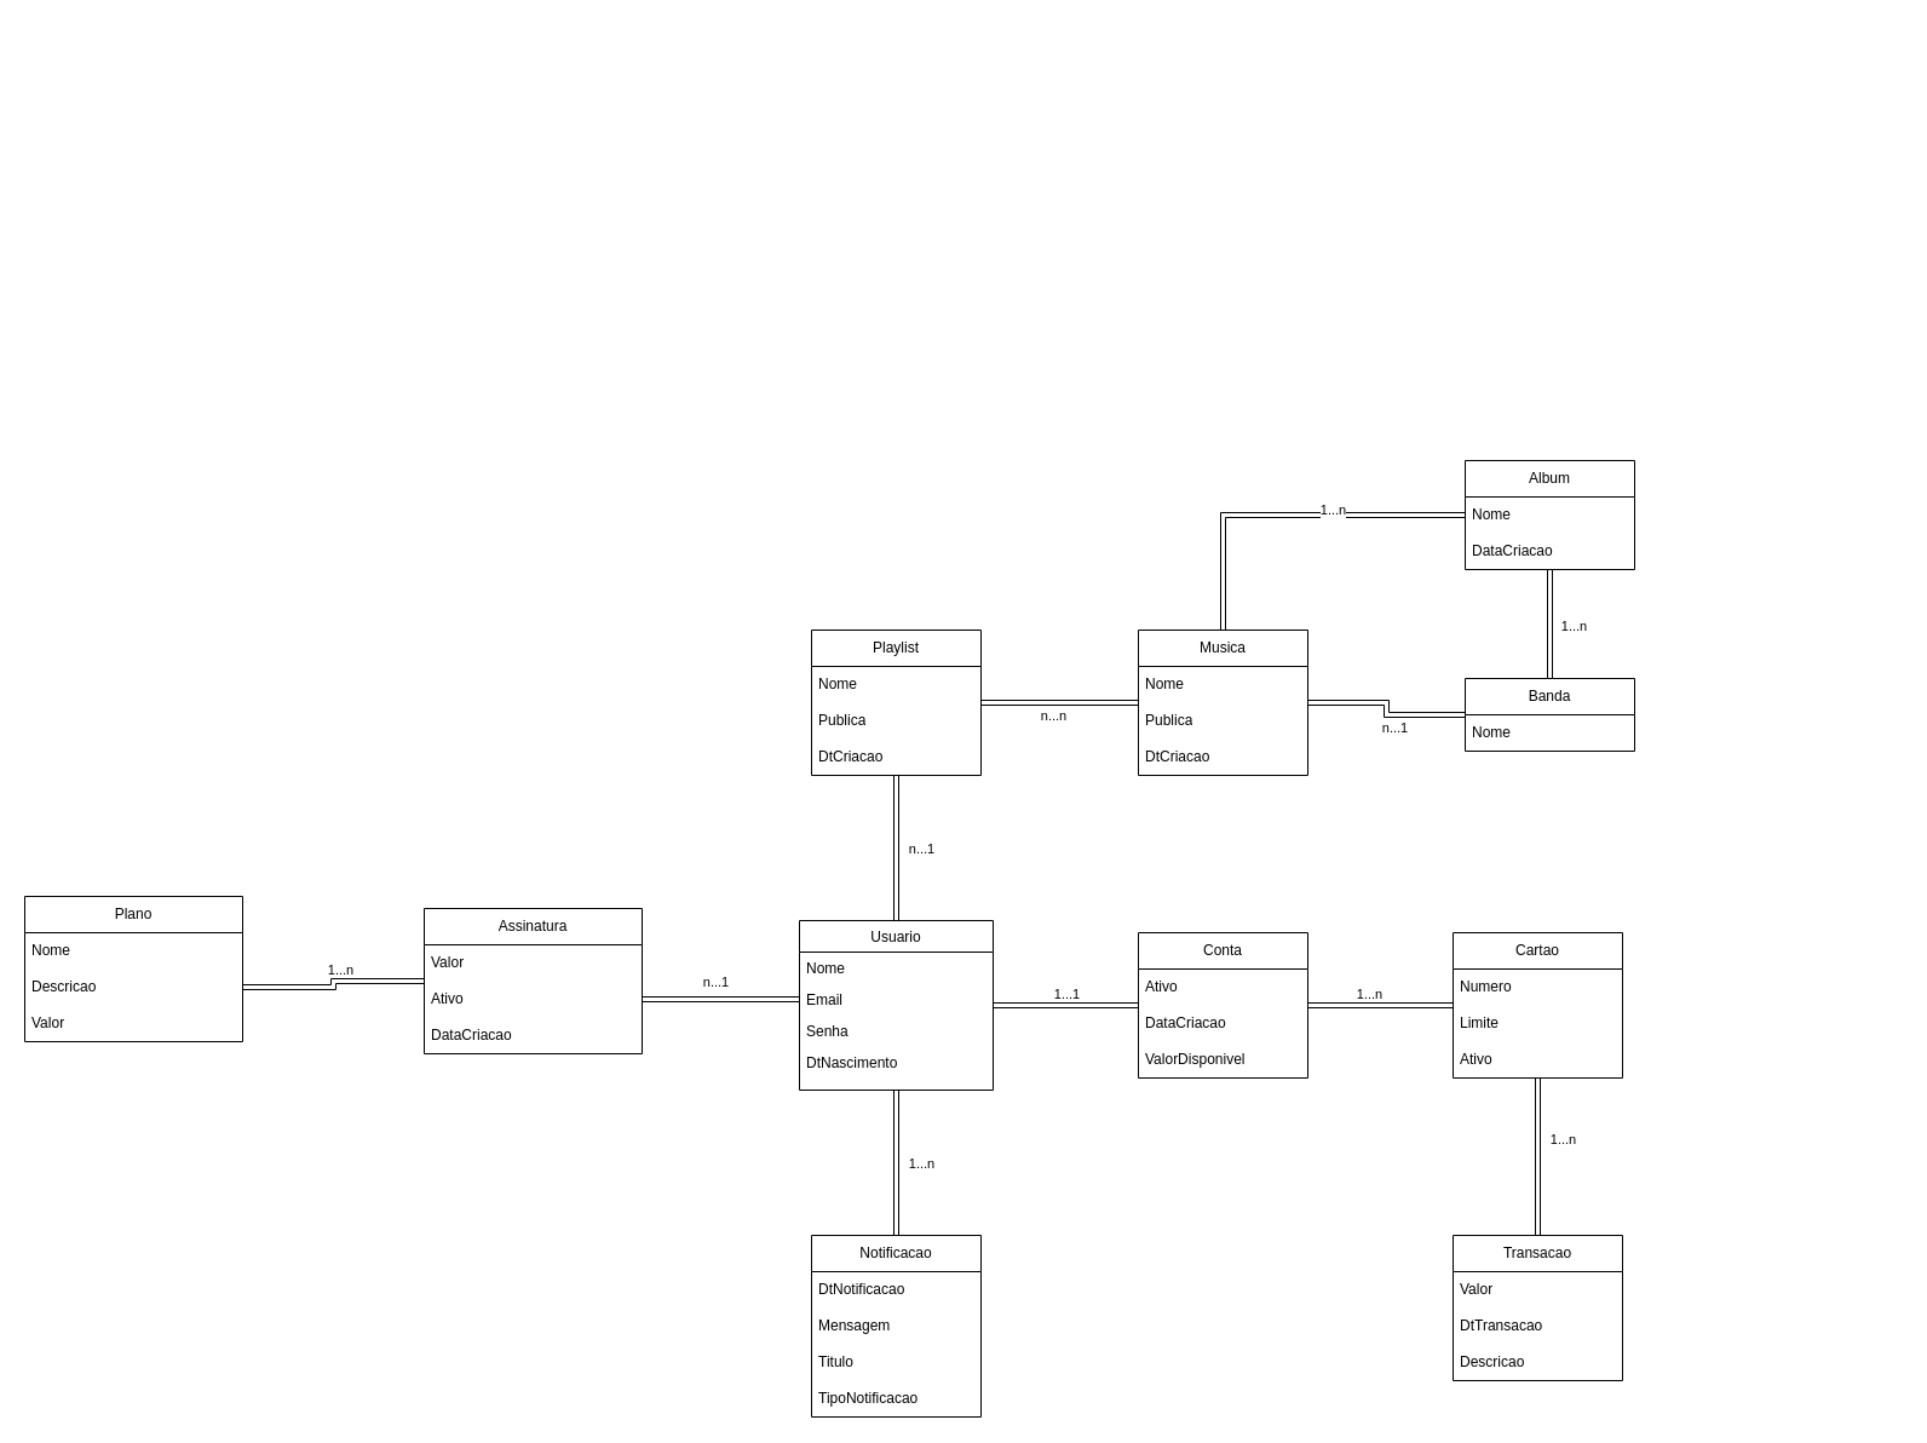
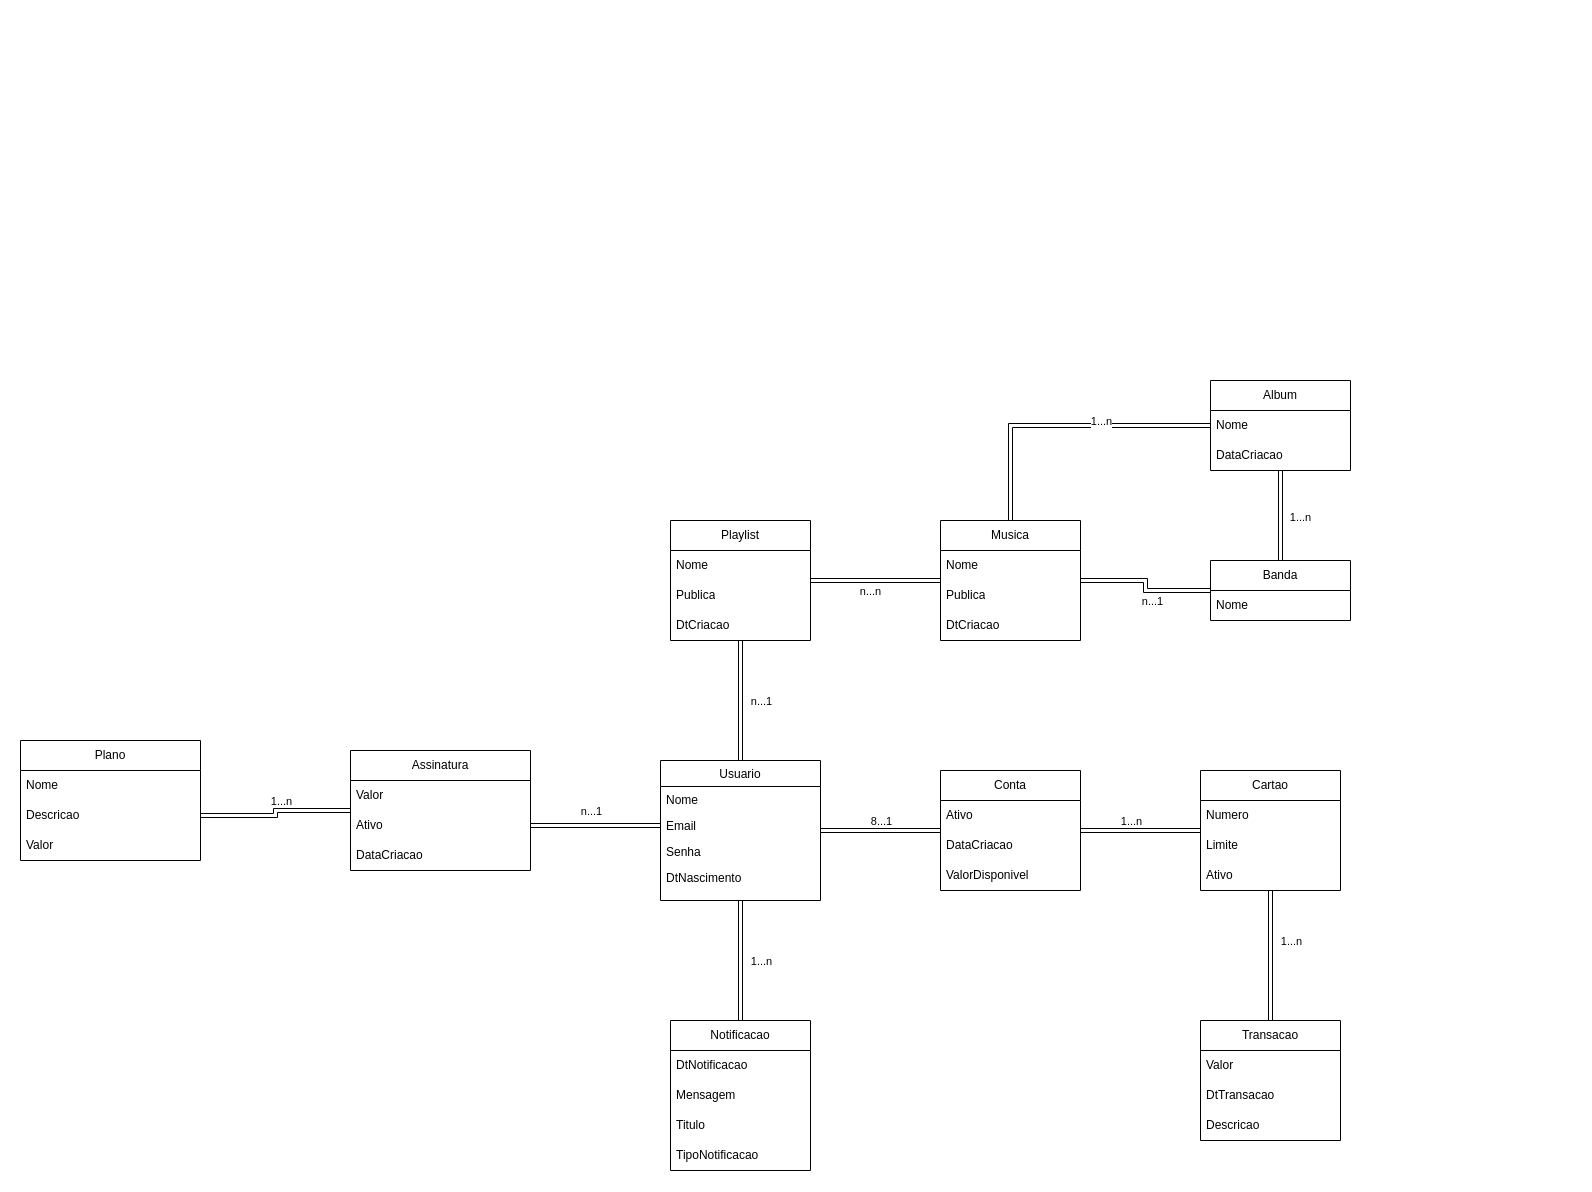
  <mxCell id="0" />
  <mxCell id="1" parent="0" />
  <mxCell id="2" style="edgeStyle=orthogonalEdgeStyle;rounded=0;orthogonalLoop=1;jettySize=auto;html=1;entryX=0.5;entryY=0;entryDx=0;entryDy=0;shape=link;" edge="1" parent="1" source="4" target="23"><mxGeometry relative="1" as="geometry" /></mxCell>
  <mxCell id="3" style="edgeStyle=orthogonalEdgeStyle;rounded=0;orthogonalLoop=1;jettySize=auto;html=1;shape=link;" edge="1" parent="1" source="4" target="10"><mxGeometry relative="1" as="geometry" /></mxCell>
  <mxCell id="4" value="Usuario" style="swimlane;fontStyle=0;align=center;verticalAlign=top;childLayout=stackLayout;horizontal=1;startSize=26;horizontalStack=0;resizeParent=1;resizeLast=0;collapsible=1;marginBottom=0;rounded=0;shadow=0;strokeWidth=1;" parent="1" vertex="1"><mxGeometry x="660" y="760" width="160" height="140" as="geometry"><mxRectangle x="230" y="140" width="160" height="26" as="alternateBounds" /></mxGeometry></mxCell>
  <mxCell id="5" value="Nome" style="text;align=left;verticalAlign=top;spacingLeft=4;spacingRight=4;overflow=hidden;rotatable=0;points=[[0,0.5],[1,0.5]];portConstraint=eastwest;" parent="4" vertex="1"><mxGeometry y="26" width="160" height="26" as="geometry" /></mxCell>
  <mxCell id="6" value="Email" style="text;align=left;verticalAlign=top;spacingLeft=4;spacingRight=4;overflow=hidden;rotatable=0;points=[[0,0.5],[1,0.5]];portConstraint=eastwest;rounded=0;shadow=0;html=0;" parent="4" vertex="1"><mxGeometry y="52" width="160" height="26" as="geometry" /></mxCell>
  <mxCell id="7" value="Senha" style="text;align=left;verticalAlign=top;spacingLeft=4;spacingRight=4;overflow=hidden;rotatable=0;points=[[0,0.5],[1,0.5]];portConstraint=eastwest;rounded=0;shadow=0;html=0;" parent="4" vertex="1"><mxGeometry y="78" width="160" height="26" as="geometry" /></mxCell>
  <mxCell id="8" value="DtNascimento" style="text;align=left;verticalAlign=top;spacingLeft=4;spacingRight=4;overflow=hidden;rotatable=0;points=[[0,0.5],[1,0.5]];portConstraint=eastwest;rounded=0;shadow=0;html=0;" vertex="1" parent="4"><mxGeometry y="104" width="160" height="26" as="geometry" /></mxCell>
  <mxCell id="9" style="edgeStyle=orthogonalEdgeStyle;rounded=0;orthogonalLoop=1;jettySize=auto;html=1;shape=link;" edge="1" parent="1" source="10" target="15"><mxGeometry relative="1" as="geometry" /></mxCell>
  <mxCell id="10" value="Conta" style="swimlane;fontStyle=0;childLayout=stackLayout;horizontal=1;startSize=30;horizontalStack=0;resizeParent=1;resizeParentMax=0;resizeLast=0;collapsible=1;marginBottom=0;whiteSpace=wrap;html=1;" vertex="1" parent="1"><mxGeometry x="940" y="770" width="140" height="120" as="geometry" /></mxCell>
  <mxCell id="11" value="Ativo" style="text;strokeColor=none;fillColor=none;align=left;verticalAlign=middle;spacingLeft=4;spacingRight=4;overflow=hidden;points=[[0,0.5],[1,0.5]];portConstraint=eastwest;rotatable=0;whiteSpace=wrap;html=1;" vertex="1" parent="10"><mxGeometry y="30" width="140" height="30" as="geometry" /></mxCell>
  <mxCell id="12" value="DataCriacao" style="text;strokeColor=none;fillColor=none;align=left;verticalAlign=middle;spacingLeft=4;spacingRight=4;overflow=hidden;points=[[0,0.5],[1,0.5]];portConstraint=eastwest;rotatable=0;whiteSpace=wrap;html=1;" vertex="1" parent="10"><mxGeometry y="60" width="140" height="30" as="geometry" /></mxCell>
  <mxCell id="13" value="ValorDisponivel" style="text;strokeColor=none;fillColor=none;align=left;verticalAlign=middle;spacingLeft=4;spacingRight=4;overflow=hidden;points=[[0,0.5],[1,0.5]];portConstraint=eastwest;rotatable=0;whiteSpace=wrap;html=1;" vertex="1" parent="10"><mxGeometry y="90" width="140" height="30" as="geometry" /></mxCell>
  <mxCell id="14" style="edgeStyle=orthogonalEdgeStyle;rounded=0;orthogonalLoop=1;jettySize=auto;html=1;shape=link;" edge="1" parent="1" source="15" target="19"><mxGeometry relative="1" as="geometry" /></mxCell>
  <mxCell id="15" value="Cartao" style="swimlane;fontStyle=0;childLayout=stackLayout;horizontal=1;startSize=30;horizontalStack=0;resizeParent=1;resizeParentMax=0;resizeLast=0;collapsible=1;marginBottom=0;whiteSpace=wrap;html=1;" vertex="1" parent="1"><mxGeometry x="1200" y="770" width="140" height="120" as="geometry" /></mxCell>
  <mxCell id="16" value="Numero" style="text;strokeColor=none;fillColor=none;align=left;verticalAlign=middle;spacingLeft=4;spacingRight=4;overflow=hidden;points=[[0,0.5],[1,0.5]];portConstraint=eastwest;rotatable=0;whiteSpace=wrap;html=1;" vertex="1" parent="15"><mxGeometry y="30" width="140" height="30" as="geometry" /></mxCell>
  <mxCell id="17" value="Limite" style="text;strokeColor=none;fillColor=none;align=left;verticalAlign=middle;spacingLeft=4;spacingRight=4;overflow=hidden;points=[[0,0.5],[1,0.5]];portConstraint=eastwest;rotatable=0;whiteSpace=wrap;html=1;" vertex="1" parent="15"><mxGeometry y="60" width="140" height="30" as="geometry" /></mxCell>
  <mxCell id="18" value="Ativo" style="text;strokeColor=none;fillColor=none;align=left;verticalAlign=middle;spacingLeft=4;spacingRight=4;overflow=hidden;points=[[0,0.5],[1,0.5]];portConstraint=eastwest;rotatable=0;whiteSpace=wrap;html=1;" vertex="1" parent="15"><mxGeometry y="90" width="140" height="30" as="geometry" /></mxCell>
  <mxCell id="19" value="Transacao" style="swimlane;fontStyle=0;childLayout=stackLayout;horizontal=1;startSize=30;horizontalStack=0;resizeParent=1;resizeParentMax=0;resizeLast=0;collapsible=1;marginBottom=0;whiteSpace=wrap;html=1;" vertex="1" parent="1"><mxGeometry x="1200" y="1020" width="140" height="120" as="geometry" /></mxCell>
  <mxCell id="20" value="Valor" style="text;strokeColor=none;fillColor=none;align=left;verticalAlign=middle;spacingLeft=4;spacingRight=4;overflow=hidden;points=[[0,0.5],[1,0.5]];portConstraint=eastwest;rotatable=0;whiteSpace=wrap;html=1;" vertex="1" parent="19"><mxGeometry y="30" width="140" height="30" as="geometry" /></mxCell>
  <mxCell id="21" value="DtTransacao" style="text;strokeColor=none;fillColor=none;align=left;verticalAlign=middle;spacingLeft=4;spacingRight=4;overflow=hidden;points=[[0,0.5],[1,0.5]];portConstraint=eastwest;rotatable=0;whiteSpace=wrap;html=1;" vertex="1" parent="19"><mxGeometry y="60" width="140" height="30" as="geometry" /></mxCell>
  <mxCell id="22" value="Descricao" style="text;strokeColor=none;fillColor=none;align=left;verticalAlign=middle;spacingLeft=4;spacingRight=4;overflow=hidden;points=[[0,0.5],[1,0.5]];portConstraint=eastwest;rotatable=0;whiteSpace=wrap;html=1;" vertex="1" parent="19"><mxGeometry y="90" width="140" height="30" as="geometry" /></mxCell>
  <mxCell id="23" value="Notificacao" style="swimlane;fontStyle=0;childLayout=stackLayout;horizontal=1;startSize=30;horizontalStack=0;resizeParent=1;resizeParentMax=0;resizeLast=0;collapsible=1;marginBottom=0;whiteSpace=wrap;html=1;" vertex="1" parent="1"><mxGeometry x="670" y="1020" width="140" height="150" as="geometry" /></mxCell>
  <mxCell id="24" value="DtNotificacao" style="text;strokeColor=none;fillColor=none;align=left;verticalAlign=middle;spacingLeft=4;spacingRight=4;overflow=hidden;points=[[0,0.5],[1,0.5]];portConstraint=eastwest;rotatable=0;whiteSpace=wrap;html=1;" vertex="1" parent="23"><mxGeometry y="30" width="140" height="30" as="geometry" /></mxCell>
  <mxCell id="25" value="Mensagem" style="text;strokeColor=none;fillColor=none;align=left;verticalAlign=middle;spacingLeft=4;spacingRight=4;overflow=hidden;points=[[0,0.5],[1,0.5]];portConstraint=eastwest;rotatable=0;whiteSpace=wrap;html=1;" vertex="1" parent="23"><mxGeometry y="60" width="140" height="30" as="geometry" /></mxCell>
  <mxCell id="26" value="Titulo" style="text;strokeColor=none;fillColor=none;align=left;verticalAlign=middle;spacingLeft=4;spacingRight=4;overflow=hidden;points=[[0,0.5],[1,0.5]];portConstraint=eastwest;rotatable=0;whiteSpace=wrap;html=1;" vertex="1" parent="23"><mxGeometry y="90" width="140" height="30" as="geometry" /></mxCell>
  <mxCell id="27" value="TipoNotificacao" style="text;strokeColor=none;fillColor=none;align=left;verticalAlign=middle;spacingLeft=4;spacingRight=4;overflow=hidden;points=[[0,0.5],[1,0.5]];portConstraint=eastwest;rotatable=0;whiteSpace=wrap;html=1;" vertex="1" parent="23"><mxGeometry y="120" width="140" height="30" as="geometry" /></mxCell>
  <mxCell id="28" style="edgeStyle=orthogonalEdgeStyle;rounded=0;orthogonalLoop=1;jettySize=auto;html=1;shape=link;" edge="1" parent="1" source="29" target="35"><mxGeometry relative="1" as="geometry" /></mxCell>
  <mxCell id="29" value="Assinatura" style="swimlane;fontStyle=0;childLayout=stackLayout;horizontal=1;startSize=30;horizontalStack=0;resizeParent=1;resizeParentMax=0;resizeLast=0;collapsible=1;marginBottom=0;whiteSpace=wrap;html=1;" vertex="1" parent="1"><mxGeometry x="350" y="750" width="180" height="120" as="geometry" /></mxCell>
  <mxCell id="30" value="Valor" style="text;strokeColor=none;fillColor=none;align=left;verticalAlign=middle;spacingLeft=4;spacingRight=4;overflow=hidden;points=[[0,0.5],[1,0.5]];portConstraint=eastwest;rotatable=0;whiteSpace=wrap;html=1;" vertex="1" parent="29"><mxGeometry y="30" width="180" height="30" as="geometry" /></mxCell>
  <mxCell id="31" value="Ativo" style="text;strokeColor=none;fillColor=none;align=left;verticalAlign=middle;spacingLeft=4;spacingRight=4;overflow=hidden;points=[[0,0.5],[1,0.5]];portConstraint=eastwest;rotatable=0;whiteSpace=wrap;html=1;" vertex="1" parent="29"><mxGeometry y="60" width="180" height="30" as="geometry" /></mxCell>
  <mxCell id="32" value="DataCriacao" style="text;strokeColor=none;fillColor=none;align=left;verticalAlign=middle;spacingLeft=4;spacingRight=4;overflow=hidden;points=[[0,0.5],[1,0.5]];portConstraint=eastwest;rotatable=0;whiteSpace=wrap;html=1;" vertex="1" parent="29"><mxGeometry y="90" width="180" height="30" as="geometry" /></mxCell>
  <mxCell id="33" value="Plano" style="swimlane;fontStyle=0;childLayout=stackLayout;horizontal=1;startSize=30;horizontalStack=0;resizeParent=1;resizeParentMax=0;resizeLast=0;collapsible=1;marginBottom=0;whiteSpace=wrap;html=1;" vertex="1" parent="1"><mxGeometry x="20" y="740" width="180" height="120" as="geometry" /></mxCell>
  <mxCell id="34" value="Nome" style="text;strokeColor=none;fillColor=none;align=left;verticalAlign=middle;spacingLeft=4;spacingRight=4;overflow=hidden;points=[[0,0.5],[1,0.5]];portConstraint=eastwest;rotatable=0;whiteSpace=wrap;html=1;" vertex="1" parent="33"><mxGeometry y="30" width="180" height="30" as="geometry" /></mxCell>
  <mxCell id="35" value="Descricao" style="text;strokeColor=none;fillColor=none;align=left;verticalAlign=middle;spacingLeft=4;spacingRight=4;overflow=hidden;points=[[0,0.5],[1,0.5]];portConstraint=eastwest;rotatable=0;whiteSpace=wrap;html=1;" vertex="1" parent="33"><mxGeometry y="60" width="180" height="30" as="geometry" /></mxCell>
  <mxCell id="36" value="Valor" style="text;strokeColor=none;fillColor=none;align=left;verticalAlign=middle;spacingLeft=4;spacingRight=4;overflow=hidden;points=[[0,0.5],[1,0.5]];portConstraint=eastwest;rotatable=0;whiteSpace=wrap;html=1;" vertex="1" parent="33"><mxGeometry y="90" width="180" height="30" as="geometry" /></mxCell>
  <mxCell id="37" style="edgeStyle=orthogonalEdgeStyle;rounded=0;orthogonalLoop=1;jettySize=auto;html=1;entryX=0.5;entryY=0;entryDx=0;entryDy=0;shape=link;" edge="1" parent="1" source="39" target="4"><mxGeometry relative="1" as="geometry" /></mxCell>
  <mxCell id="38" style="edgeStyle=orthogonalEdgeStyle;rounded=0;orthogonalLoop=1;jettySize=auto;html=1;shape=link;" edge="1" parent="1" source="39" target="44"><mxGeometry relative="1" as="geometry" /></mxCell>
  <mxCell id="39" value="Playlist" style="swimlane;fontStyle=0;childLayout=stackLayout;horizontal=1;startSize=30;horizontalStack=0;resizeParent=1;resizeParentMax=0;resizeLast=0;collapsible=1;marginBottom=0;whiteSpace=wrap;html=1;" vertex="1" parent="1"><mxGeometry x="670" y="520" width="140" height="120" as="geometry" /></mxCell>
  <mxCell id="40" value="Nome" style="text;strokeColor=none;fillColor=none;align=left;verticalAlign=middle;spacingLeft=4;spacingRight=4;overflow=hidden;points=[[0,0.5],[1,0.5]];portConstraint=eastwest;rotatable=0;whiteSpace=wrap;html=1;" vertex="1" parent="39"><mxGeometry y="30" width="140" height="30" as="geometry" /></mxCell>
  <mxCell id="41" value="Publica" style="text;strokeColor=none;fillColor=none;align=left;verticalAlign=middle;spacingLeft=4;spacingRight=4;overflow=hidden;points=[[0,0.5],[1,0.5]];portConstraint=eastwest;rotatable=0;whiteSpace=wrap;html=1;" vertex="1" parent="39"><mxGeometry y="60" width="140" height="30" as="geometry" /></mxCell>
  <mxCell id="42" value="DtCriacao" style="text;strokeColor=none;fillColor=none;align=left;verticalAlign=middle;spacingLeft=4;spacingRight=4;overflow=hidden;points=[[0,0.5],[1,0.5]];portConstraint=eastwest;rotatable=0;whiteSpace=wrap;html=1;" vertex="1" parent="39"><mxGeometry y="90" width="140" height="30" as="geometry" /></mxCell>
  <mxCell id="43" style="edgeStyle=orthogonalEdgeStyle;rounded=0;orthogonalLoop=1;jettySize=auto;html=1;shape=link;" edge="1" parent="1" source="44" target="49"><mxGeometry relative="1" as="geometry" /></mxCell>
  <mxCell id="44" value="Musica" style="swimlane;fontStyle=0;childLayout=stackLayout;horizontal=1;startSize=30;horizontalStack=0;resizeParent=1;resizeParentMax=0;resizeLast=0;collapsible=1;marginBottom=0;whiteSpace=wrap;html=1;" vertex="1" parent="1"><mxGeometry x="940" y="520" width="140" height="120" as="geometry" /></mxCell>
  <mxCell id="45" value="Nome" style="text;strokeColor=none;fillColor=none;align=left;verticalAlign=middle;spacingLeft=4;spacingRight=4;overflow=hidden;points=[[0,0.5],[1,0.5]];portConstraint=eastwest;rotatable=0;whiteSpace=wrap;html=1;" vertex="1" parent="44"><mxGeometry y="30" width="140" height="30" as="geometry" /></mxCell>
  <mxCell id="46" value="Publica" style="text;strokeColor=none;fillColor=none;align=left;verticalAlign=middle;spacingLeft=4;spacingRight=4;overflow=hidden;points=[[0,0.5],[1,0.5]];portConstraint=eastwest;rotatable=0;whiteSpace=wrap;html=1;" vertex="1" parent="44"><mxGeometry y="60" width="140" height="30" as="geometry" /></mxCell>
  <mxCell id="47" value="DtCriacao" style="text;strokeColor=none;fillColor=none;align=left;verticalAlign=middle;spacingLeft=4;spacingRight=4;overflow=hidden;points=[[0,0.5],[1,0.5]];portConstraint=eastwest;rotatable=0;whiteSpace=wrap;html=1;" vertex="1" parent="44"><mxGeometry y="90" width="140" height="30" as="geometry" /></mxCell>
  <mxCell id="48" style="edgeStyle=orthogonalEdgeStyle;rounded=0;orthogonalLoop=1;jettySize=auto;html=1;shape=link;" edge="1" parent="1" source="49" target="52"><mxGeometry relative="1" as="geometry" /></mxCell>
  <mxCell id="49" value="Banda" style="swimlane;fontStyle=0;childLayout=stackLayout;horizontal=1;startSize=30;horizontalStack=0;resizeParent=1;resizeParentMax=0;resizeLast=0;collapsible=1;marginBottom=0;whiteSpace=wrap;html=1;" vertex="1" parent="1"><mxGeometry x="1210" y="560" width="140" height="60" as="geometry" /></mxCell>
  <mxCell id="50" value="Nome" style="text;strokeColor=none;fillColor=none;align=left;verticalAlign=middle;spacingLeft=4;spacingRight=4;overflow=hidden;points=[[0,0.5],[1,0.5]];portConstraint=eastwest;rotatable=0;whiteSpace=wrap;html=1;" vertex="1" parent="49"><mxGeometry y="30" width="140" height="30" as="geometry" /></mxCell>
  <mxCell id="51" style="edgeStyle=orthogonalEdgeStyle;rounded=0;orthogonalLoop=1;jettySize=auto;html=1;shape=link;" edge="1" parent="1" source="52" target="44"><mxGeometry relative="1" as="geometry" /></mxCell>
  <mxCell id="52" value="Album" style="swimlane;fontStyle=0;childLayout=stackLayout;horizontal=1;startSize=30;horizontalStack=0;resizeParent=1;resizeParentMax=0;resizeLast=0;collapsible=1;marginBottom=0;whiteSpace=wrap;html=1;" vertex="1" parent="1"><mxGeometry x="1210" y="380" width="140" height="90" as="geometry" /></mxCell>
  <mxCell id="53" value="Nome" style="text;strokeColor=none;fillColor=none;align=left;verticalAlign=middle;spacingLeft=4;spacingRight=4;overflow=hidden;points=[[0,0.5],[1,0.5]];portConstraint=eastwest;rotatable=0;whiteSpace=wrap;html=1;" vertex="1" parent="52"><mxGeometry y="30" width="140" height="30" as="geometry" /></mxCell>
  <mxCell id="54" value="DataCriacao" style="text;strokeColor=none;fillColor=none;align=left;verticalAlign=middle;spacingLeft=4;spacingRight=4;overflow=hidden;points=[[0,0.5],[1,0.5]];portConstraint=eastwest;rotatable=0;whiteSpace=wrap;html=1;" vertex="1" parent="52"><mxGeometry y="60" width="140" height="30" as="geometry" /></mxCell>
  <mxCell id="55" style="rounded=0;orthogonalLoop=1;jettySize=auto;html=1;entryX=1;entryY=0.5;entryDx=0;entryDy=0;shape=link;" edge="1" parent="1" source="6" target="31"><mxGeometry relative="1" as="geometry" /></mxCell>
  <mxCell id="56" value="1...n" style="edgeLabel;html=1;align=center;verticalAlign=middle;resizable=0;points=[];" vertex="1" connectable="0" parent="1"><mxGeometry x="1570" y="116" as="geometry"><mxPoint x="-271" y="400" as="offset" /></mxGeometry></mxCell>
  <mxCell id="57" value="n...1" style="edgeLabel;html=1;align=center;verticalAlign=middle;resizable=0;points=[];" vertex="1" connectable="0" parent="1"><mxGeometry x="1553" y="153" as="geometry"><mxPoint x="-402" y="447" as="offset" /></mxGeometry></mxCell>
  <mxCell id="58" value="1...n" style="edgeLabel;html=1;align=center;verticalAlign=middle;resizable=0;points=[];" vertex="1" connectable="0" parent="1"><mxGeometry x="1371" y="20" as="geometry"><mxPoint x="-271" y="400" as="offset" /></mxGeometry></mxCell>
  <mxCell id="59" value="n...n" style="edgeLabel;html=1;align=center;verticalAlign=middle;resizable=0;points=[];" vertex="1" connectable="0" parent="1"><mxGeometry x="1200" y="168" as="geometry"><mxPoint x="-331" y="422" as="offset" /></mxGeometry></mxCell>
  <mxCell id="60" value="n...1" style="edgeLabel;html=1;align=center;verticalAlign=middle;resizable=0;points=[];" vertex="1" connectable="0" parent="1"><mxGeometry x="760" as="geometry" y="700" /></mxCell>
  <mxCell id="61" value="1...n" style="edgeLabel;html=1;align=center;verticalAlign=middle;resizable=0;points=[];" vertex="1" connectable="0" parent="1"><mxGeometry x="760" y="960" as="geometry" /></mxCell>
- <mxCell id="62" value="1...1" style="edgeLabel;html=1;align=center;verticalAlign=middle;resizable=0;points=[];" vertex="1" connectable="0" parent="1"><mxGeometry x="880" y="820" as="geometry" /></mxCell>
+ <mxCell id="62" value="8...1" style="edgeLabel;html=1;align=center;verticalAlign=middle;resizable=0;points=[];" vertex="1" connectable="0" parent="1"><mxGeometry x="880" y="820" as="geometry" /></mxCell>
  <mxCell id="63" value="n...1" style="edgeLabel;html=1;align=center;verticalAlign=middle;resizable=0;points=[];" vertex="1" connectable="0" parent="1"><mxGeometry x="590" y="810" as="geometry" /></mxCell>
  <mxCell id="64" value="1...n" style="edgeLabel;html=1;align=center;verticalAlign=middle;resizable=0;points=[];" vertex="1" connectable="0" parent="1"><mxGeometry x="280" y="800" as="geometry" /></mxCell>
  <mxCell id="65" value="1...n" style="edgeLabel;html=1;align=center;verticalAlign=middle;resizable=0;points=[];" vertex="1" connectable="0" parent="1"><mxGeometry x="1130" y="820" as="geometry" /></mxCell>
  <mxCell id="66" value="1...n" style="edgeLabel;html=1;align=center;verticalAlign=middle;resizable=0;points=[];" vertex="1" connectable="0" parent="1"><mxGeometry x="1290" y="940" as="geometry" /></mxCell>
